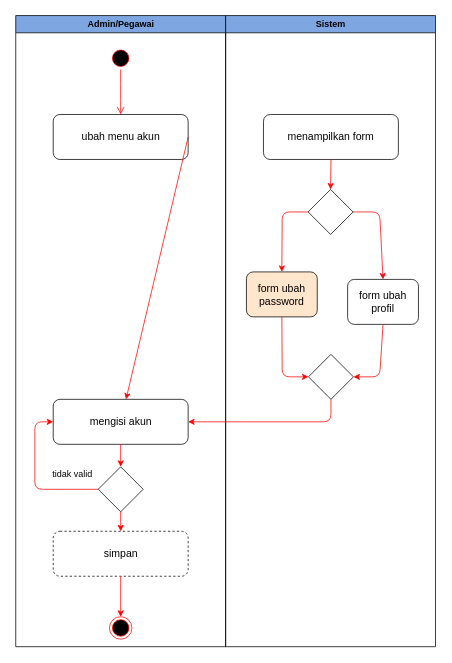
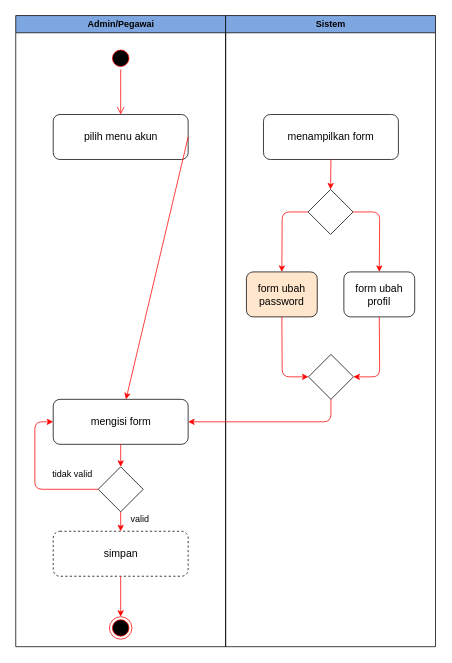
  <mxCell id="0" />
  <mxCell id="1" parent="0" />
  <mxCell id="2" value="Admin/Pegawai" style="swimlane;whiteSpace=wrap;fillColor=#7EA6E0;" parent="1" vertex="1"><mxGeometry x="20.5" y="20" width="280" height="842" as="geometry" /></mxCell>
  <mxCell id="3" value="" style="ellipse;html=1;shape=startState;fillColor=#000000;strokeColor=#ff0000;fontSize=14;startSize=26;" parent="2" vertex="1"><mxGeometry x="125" y="42" width="30" height="30" as="geometry" /></mxCell>
  <mxCell id="4" value="" style="edgeStyle=orthogonalEdgeStyle;html=1;verticalAlign=bottom;endArrow=open;endSize=8;strokeColor=#ff0000;fontSize=14;" parent="2" source="3" edge="1"><mxGeometry relative="1" as="geometry"><mxPoint x="140" y="132" as="targetPoint" /></mxGeometry></mxCell>
- <mxCell id="5" value="ubah menu akun" style="rounded=1;whiteSpace=wrap;html=1;fontSize=14;startSize=26;" parent="2" vertex="1"><mxGeometry x="50" y="132" width="180" height="60" as="geometry" /></mxCell>
- <mxCell id="6" value="mengisi akun" style="rounded=1;whiteSpace=wrap;html=1;fontSize=14;startSize=26;" vertex="1" parent="2"><mxGeometry x="50" y="512" width="180" height="60" as="geometry" /></mxCell>
+ <mxCell id="5" value="pilih menu akun" style="rounded=1;whiteSpace=wrap;html=1;fontSize=14;startSize=26;" parent="2" vertex="1"><mxGeometry x="50" y="132" width="180" height="60" as="geometry" /></mxCell>
+ <mxCell id="6" value="mengisi form" style="rounded=1;whiteSpace=wrap;html=1;fontSize=14;startSize=26;" vertex="1" parent="2"><mxGeometry x="50" y="512" width="180" height="60" as="geometry" /></mxCell>
  <mxCell id="7" value="simpan" style="rounded=1;whiteSpace=wrap;html=1;fontSize=14;startSize=26;dashed=1;" vertex="1" parent="2"><mxGeometry x="50" y="688" width="180" height="60" as="geometry" /></mxCell>
  <mxCell id="8" value="" style="rhombus;whiteSpace=wrap;html=1;" vertex="1" parent="2"><mxGeometry x="110" y="602" width="60" height="60" as="geometry" /></mxCell>
  <mxCell id="9" value="" style="ellipse;html=1;shape=endState;fillColor=#000000;strokeColor=#ff0000;" parent="2" vertex="1"><mxGeometry x="125" y="802" width="30" height="30" as="geometry" /></mxCell>
  <mxCell id="10" value="" style="endArrow=classic;html=1;fontSize=14;startSize=26;strokeColor=#FF0000;entryX=0.5;entryY=0;entryDx=0;entryDy=0;exitX=0.5;exitY=1;exitDx=0;exitDy=0;" edge="1" parent="2" source="8" target="7"><mxGeometry width="50" height="50" relative="1" as="geometry"><mxPoint x="150.5" y="502" as="sourcePoint" /><mxPoint x="150" y="612" as="targetPoint" /></mxGeometry></mxCell>
  <mxCell id="11" value="" style="endArrow=classic;html=1;fontSize=14;startSize=26;strokeColor=#FF0000;entryX=0.5;entryY=0;entryDx=0;entryDy=0;exitX=0.5;exitY=1;exitDx=0;exitDy=0;" edge="1" parent="2" source="6" target="8"><mxGeometry width="50" height="50" relative="1" as="geometry"><mxPoint x="140.5" y="492" as="sourcePoint" /><mxPoint x="470" y="282" as="targetPoint" /></mxGeometry></mxCell>
  <mxCell id="12" value="" style="endArrow=classic;html=1;fontSize=14;startSize=26;strokeColor=#FF0000;entryX=0.5;entryY=0;entryDx=0;entryDy=0;exitX=0.5;exitY=1;exitDx=0;exitDy=0;" edge="1" parent="2" source="7" target="9"><mxGeometry width="50" height="50" relative="1" as="geometry"><mxPoint x="160.5" y="512" as="sourcePoint" /><mxPoint x="160" y="622" as="targetPoint" /></mxGeometry></mxCell>
  <mxCell id="13" value="" style="endArrow=classic;html=1;fontSize=14;startSize=26;strokeColor=#FF0000;entryX=0;entryY=0.5;entryDx=0;entryDy=0;exitX=0;exitY=0.5;exitDx=0;exitDy=0;" edge="1" parent="2" source="8" target="6"><mxGeometry width="50" height="50" relative="1" as="geometry"><mxPoint x="170.5" y="522" as="sourcePoint" /><mxPoint x="170" y="632" as="targetPoint" /><Array as="points"><mxPoint x="25.5" y="632" /><mxPoint x="25.5" y="542" /></Array></mxGeometry></mxCell>
+ <mxCell id="14" value="valid" style="text;html=1;align=center;verticalAlign=middle;resizable=0;points=[];autosize=1;strokeColor=none;" vertex="1" parent="2"><mxGeometry x="145.5" y="662" width="40" height="20" as="geometry" /></mxCell>
  <mxCell id="15" value="Sistem" style="swimlane;whiteSpace=wrap;fillColor=#7EA6E0;" parent="1" vertex="1"><mxGeometry x="300.5" y="20" width="280" height="842" as="geometry" /></mxCell>
  <mxCell id="16" value="menampilkan form" style="rounded=1;whiteSpace=wrap;html=1;fontSize=14;startSize=26;" parent="15" vertex="1"><mxGeometry x="50.5" y="132" width="180" height="60" as="geometry" /></mxCell>
  <mxCell id="17" value="" style="rhombus;whiteSpace=wrap;html=1;" vertex="1" parent="15"><mxGeometry x="110" y="232" width="60" height="60" as="geometry" /></mxCell>
  <mxCell id="18" value="form ubah password" style="rounded=1;whiteSpace=wrap;html=1;fontSize=14;startSize=26;fillColor=#ffe6cc;" vertex="1" parent="15"><mxGeometry x="27.75" y="342" width="94.5" height="60" as="geometry" /></mxCell>
- <mxCell id="19" value="form ubah profil" style="rounded=1;whiteSpace=wrap;html=1;fontSize=14;startSize=26;" vertex="1" parent="15"><mxGeometry x="162.75" y="352" width="94.5" height="60" as="geometry" /></mxCell>
+ <mxCell id="19" value="form ubah profil" style="rounded=1;whiteSpace=wrap;html=1;fontSize=14;startSize=26;" vertex="1" parent="15"><mxGeometry x="157.75" y="342" width="94.5" height="60" as="geometry" /></mxCell>
  <mxCell id="20" value="" style="rhombus;whiteSpace=wrap;html=1;" vertex="1" parent="15"><mxGeometry x="110.5" y="452" width="60" height="60" as="geometry" /></mxCell>
  <mxCell id="21" value="" style="endArrow=classic;html=1;fontSize=14;startSize=26;exitX=0.5;exitY=1;exitDx=0;exitDy=0;strokeColor=#FF0000;entryX=0.5;entryY=0;entryDx=0;entryDy=0;" edge="1" parent="15" source="16" target="17"><mxGeometry width="50" height="50" relative="1" as="geometry"><mxPoint x="-40" y="172" as="sourcePoint" /><mxPoint x="60.5" y="172" as="targetPoint" /></mxGeometry></mxCell>
  <mxCell id="22" value="" style="endArrow=classic;html=1;fontSize=14;startSize=26;strokeColor=#FF0000;entryX=0.5;entryY=0;entryDx=0;entryDy=0;exitX=0;exitY=0.5;exitDx=0;exitDy=0;" edge="1" parent="15" source="17" target="18"><mxGeometry width="50" height="50" relative="1" as="geometry"><mxPoint x="215.5" y="272" as="sourcePoint" /><mxPoint x="140" y="232" as="targetPoint" /><Array as="points"><mxPoint x="75.5" y="262" /></Array></mxGeometry></mxCell>
  <mxCell id="23" value="" style="endArrow=classic;html=1;fontSize=14;startSize=26;exitX=1;exitY=0.5;exitDx=0;exitDy=0;strokeColor=#FF0000;entryX=0.5;entryY=0;entryDx=0;entryDy=0;" edge="1" parent="15" source="17" target="19"><mxGeometry width="50" height="50" relative="1" as="geometry"><mxPoint x="150.5" y="202" as="sourcePoint" /><mxPoint x="150" y="242" as="targetPoint" /><Array as="points"><mxPoint x="205.5" y="262" /></Array></mxGeometry></mxCell>
  <mxCell id="24" value="" style="endArrow=classic;html=1;fontSize=14;startSize=26;exitX=0.5;exitY=1;exitDx=0;exitDy=0;strokeColor=#FF0000;entryX=1;entryY=0.5;entryDx=0;entryDy=0;" edge="1" parent="15" source="19" target="20"><mxGeometry width="50" height="50" relative="1" as="geometry"><mxPoint x="160.5" y="212" as="sourcePoint" /><mxPoint x="160" y="252" as="targetPoint" /><Array as="points"><mxPoint x="205.5" y="482" /></Array></mxGeometry></mxCell>
  <mxCell id="25" value="" style="endArrow=classic;html=1;fontSize=14;startSize=26;exitX=0.5;exitY=1;exitDx=0;exitDy=0;strokeColor=#FF0000;entryX=0;entryY=0.5;entryDx=0;entryDy=0;" edge="1" parent="15" source="18" target="20"><mxGeometry width="50" height="50" relative="1" as="geometry"><mxPoint x="170.5" y="222" as="sourcePoint" /><mxPoint x="170" y="262" as="targetPoint" /><Array as="points"><mxPoint x="75.5" y="482" /></Array></mxGeometry></mxCell>
  <mxCell id="26" value="" style="endArrow=classic;html=1;fontSize=14;startSize=26;exitX=1;exitY=0.5;exitDx=0;exitDy=0;strokeColor=#FF0000;" parent="1" source="5" target="6" edge="1"><mxGeometry width="50" height="50" relative="1" as="geometry"><mxPoint x="346" y="332" as="sourcePoint" /><mxPoint x="396" y="282" as="targetPoint" /></mxGeometry></mxCell>
  <mxCell id="27" value="" style="endArrow=classic;html=1;fontSize=14;startSize=26;exitX=0.5;exitY=1;exitDx=0;exitDy=0;strokeColor=#FF0000;entryX=1;entryY=0.5;entryDx=0;entryDy=0;" edge="1" parent="1" source="20" target="6"><mxGeometry width="50" height="50" relative="1" as="geometry"><mxPoint x="481" y="252" as="sourcePoint" /><mxPoint x="480.5" y="292" as="targetPoint" /><Array as="points"><mxPoint x="441" y="562" /></Array></mxGeometry></mxCell>
  <mxCell id="28" value="tidak valid" style="text;html=1;align=center;verticalAlign=middle;resizable=0;points=[];autosize=1;strokeColor=none;" vertex="1" parent="1"><mxGeometry x="61" y="622" width="70" height="20" as="geometry" /></mxCell>
